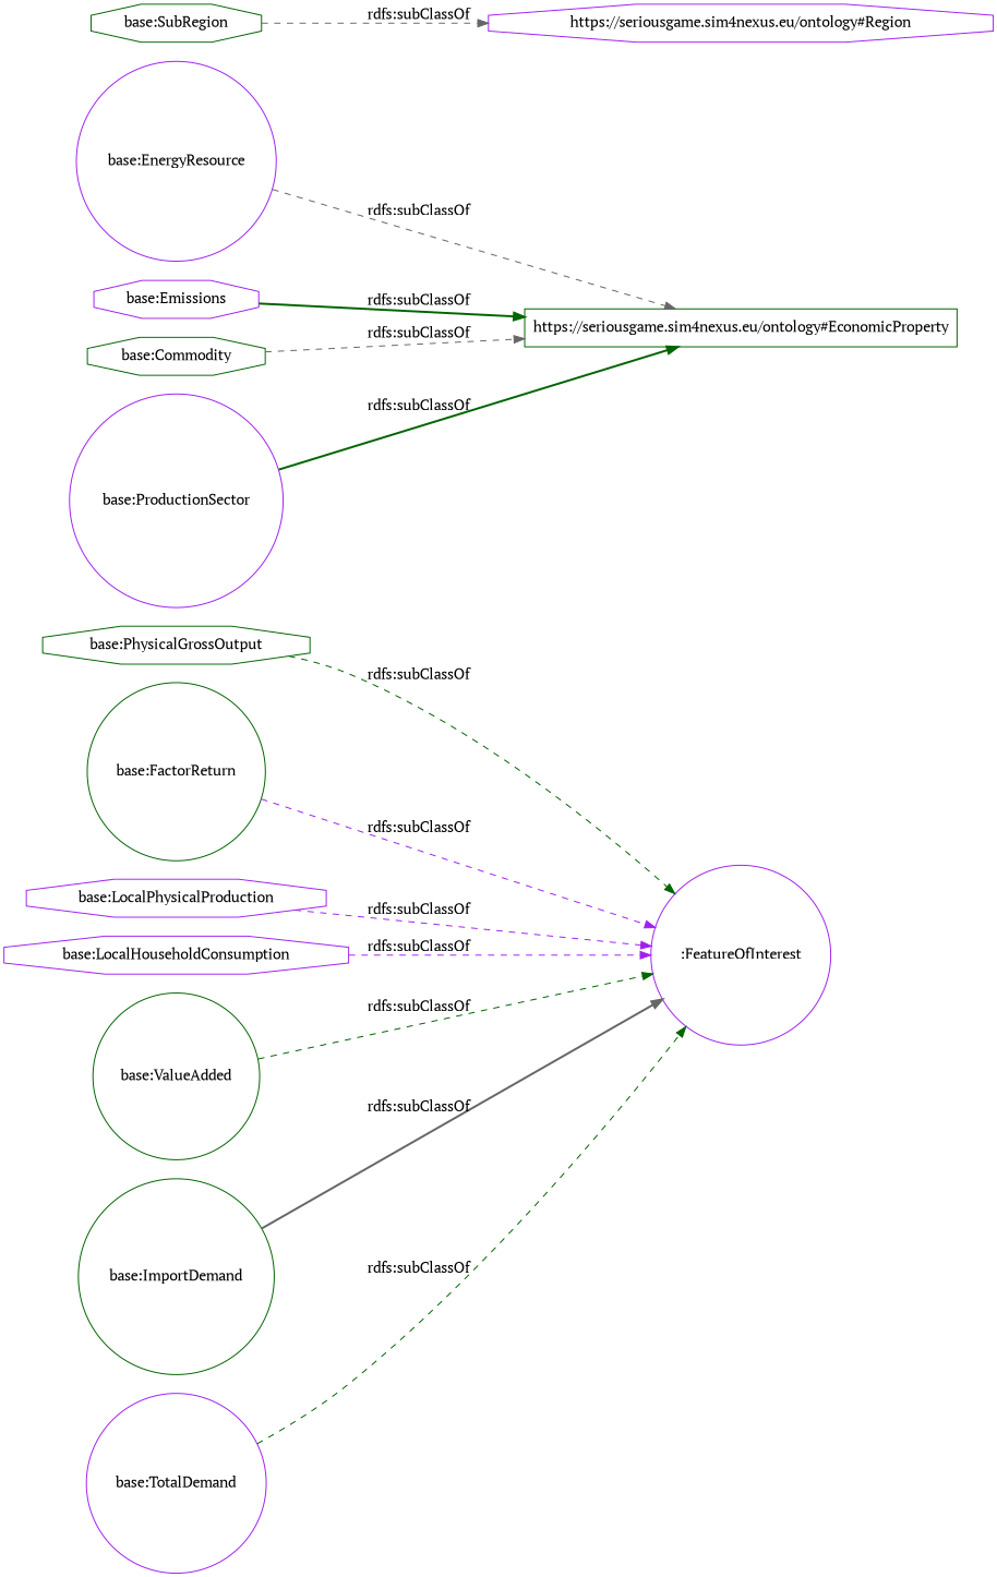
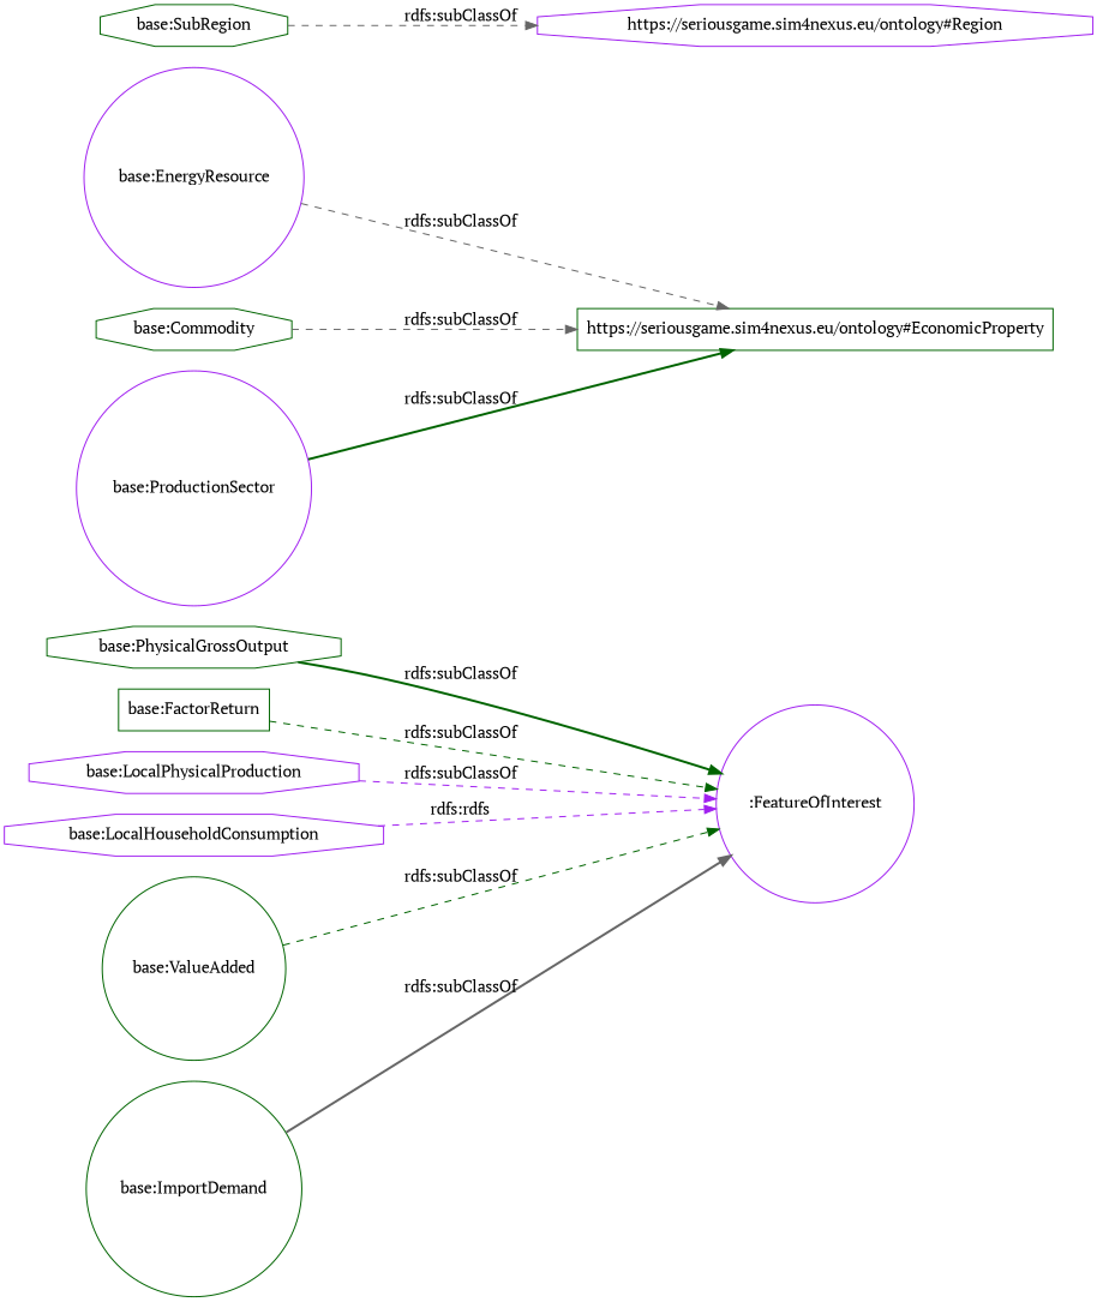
  digraph {
    fontname="PT Serif"
    rankdir=LR
    node [color=purple fontname="PT Serif" shape=octagon]
    edge [color=darkgreen fontname="PT Serif" style=dashed]
    "base:PhysicalGrossOutput" [color=darkgreen]
    ":FeatureOfInterest" [shape=circle]
-   "base:FactorReturn" [color=darkgreen shape=circle]
+   "base:FactorReturn" [color=darkgreen shape=box]
    "base:EnergyResource" [shape=circle]
    "https://seriousgame.sim4nexus.eu/ontology#EconomicProperty" [color=darkgreen shape=box]
    "base:LocalPhysicalProduction"
    "base:LocalHouseholdConsumption"
-   "base:Emissions"
    "base:Commodity" [color=darkgreen]
    "base:ValueAdded" [color=darkgreen shape=circle]
    "base:ProductionSector" [shape=circle]
    "base:ImportDemand" [color=darkgreen shape=circle]
    "base:SubRegion" [color=darkgreen]
    "https://seriousgame.sim4nexus.eu/ontology#Region"
-   "base:TotalDemand" [shape=circle]
-   "base:PhysicalGrossOutput" -> ":FeatureOfInterest" [label="rdfs:subClassOf"]
-   "base:FactorReturn" -> ":FeatureOfInterest" [color=purple label="rdfs:subClassOf"]
+   "base:PhysicalGrossOutput" -> ":FeatureOfInterest" [label="rdfs:subClassOf" style=bold]
+   "base:FactorReturn" -> ":FeatureOfInterest" [label="rdfs:subClassOf"]
    "base:EnergyResource" -> "https://seriousgame.sim4nexus.eu/ontology#EconomicProperty" [color=gray40 label="rdfs:subClassOf"]
    "base:LocalPhysicalProduction" -> ":FeatureOfInterest" [color=purple label="rdfs:subClassOf"]
-   "base:LocalHouseholdConsumption" -> ":FeatureOfInterest" [color=purple label="rdfs:subClassOf"]
-   "base:Emissions" -> "https://seriousgame.sim4nexus.eu/ontology#EconomicProperty" [label="rdfs:subClassOf" style=bold]
+   "base:LocalHouseholdConsumption" -> ":FeatureOfInterest" [color=purple label="rdfs:rdfs"]
    "base:Commodity" -> "https://seriousgame.sim4nexus.eu/ontology#EconomicProperty" [color=gray40 label="rdfs:subClassOf"]
    "base:ValueAdded" -> ":FeatureOfInterest" [label="rdfs:subClassOf"]
    "base:ProductionSector" -> "https://seriousgame.sim4nexus.eu/ontology#EconomicProperty" [label="rdfs:subClassOf" style=bold]
    "base:ImportDemand" -> ":FeatureOfInterest" [color=gray40 label="rdfs:subClassOf" style=bold]
    "base:SubRegion" -> "https://seriousgame.sim4nexus.eu/ontology#Region" [color=gray40 label="rdfs:subClassOf"]
-   "base:TotalDemand" -> ":FeatureOfInterest" [label="rdfs:subClassOf"]
  }
